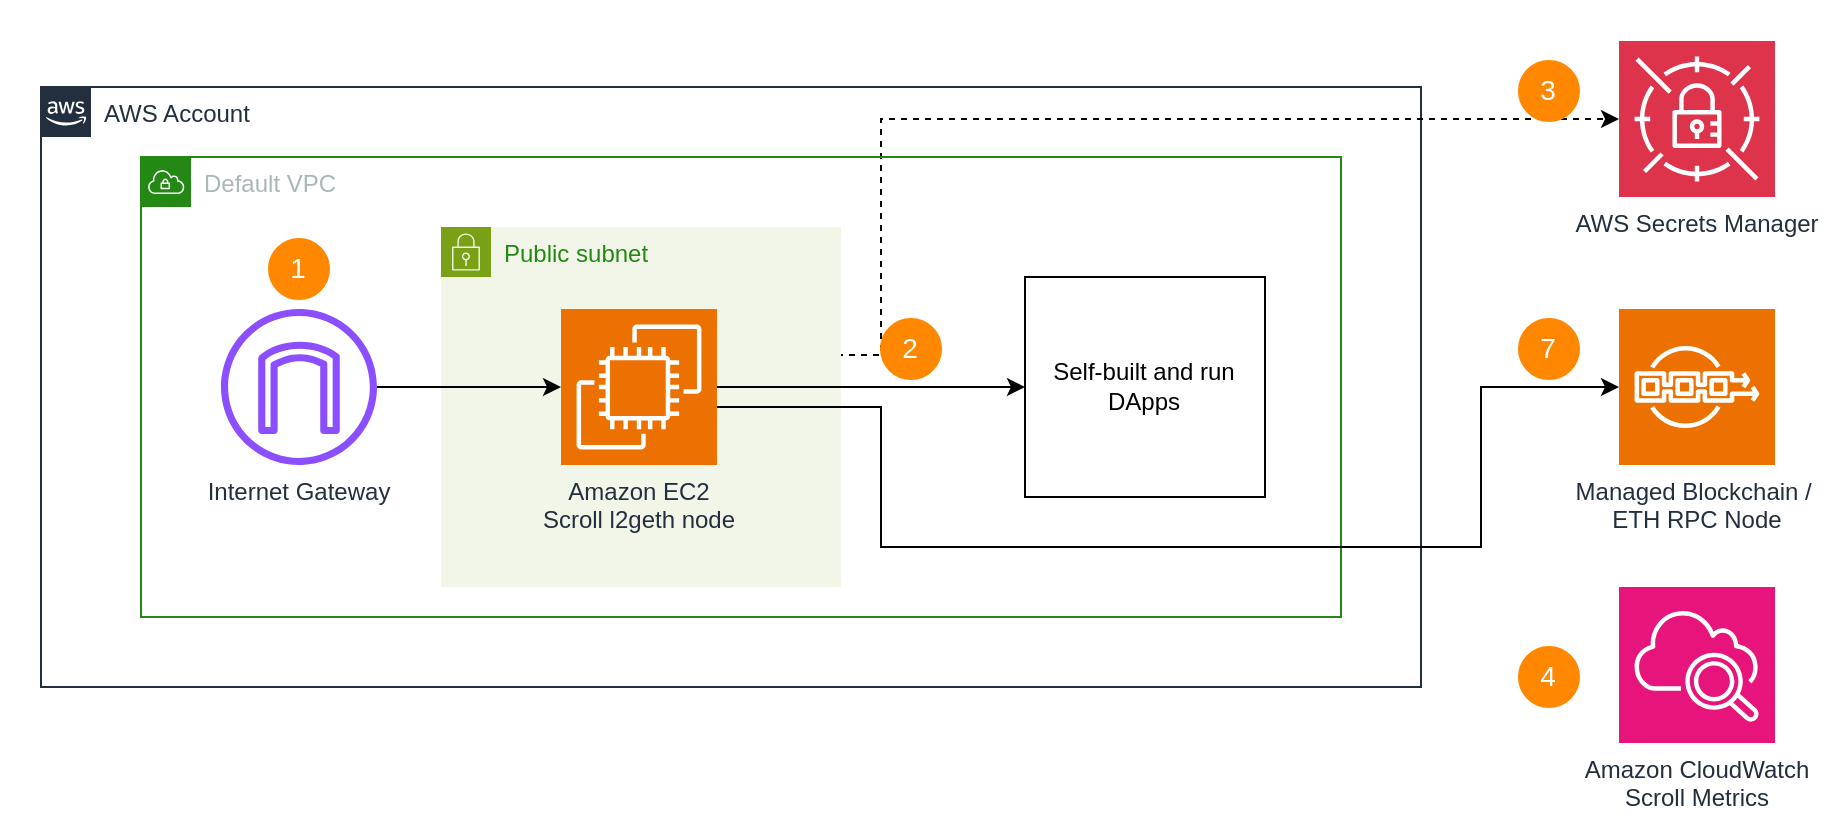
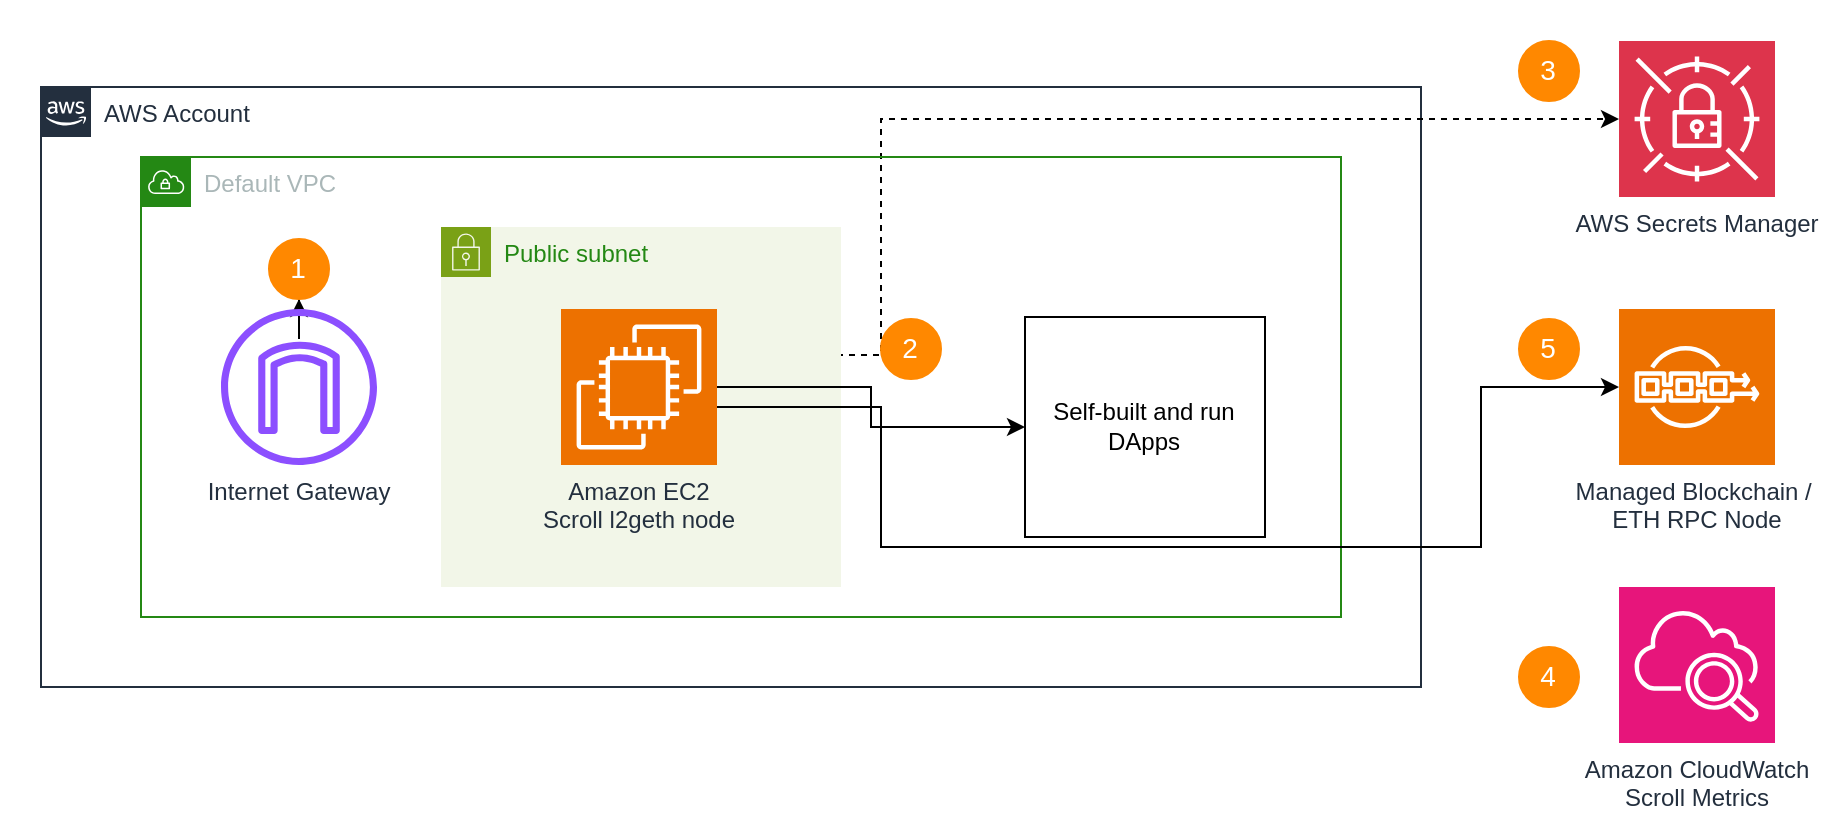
  <mxCell id="0" />
  <mxCell id="1" parent="0" />
  <mxCell id="2" value="AWS Account" style="points=[[0,0],[0.25,0],[0.5,0],[0.75,0],[1,0],[1,0.25],[1,0.5],[1,0.75],[1,1],[0.75,1],[0.5,1],[0.25,1],[0,1],[0,0.75],[0,0.5],[0,0.25]];outlineConnect=0;gradientColor=none;html=1;whiteSpace=wrap;fontSize=12;fontStyle=0;container=1;pointerEvents=0;collapsible=0;recursiveResize=0;shape=mxgraph.aws4.group;grIcon=mxgraph.aws4.group_aws_cloud_alt;strokeColor=#232F3E;fillColor=none;verticalAlign=top;align=left;spacingLeft=30;fontColor=#232F3E;dashed=0;" vertex="1" parent="1"><mxGeometry x="20" y="43" width="690" height="300" as="geometry" /></mxCell>
  <mxCell id="3" style="edgeStyle=orthogonalEdgeStyle;rounded=0;orthogonalLoop=1;jettySize=auto;html=1;entryX=0;entryY=0.5;entryDx=0;entryDy=0;entryPerimeter=0;dashed=1;" edge="1" parent="2" target="16"><mxGeometry relative="1" as="geometry"><mxPoint x="338" y="134" as="sourcePoint" /><mxPoint x="810" y="10" as="targetPoint" /><Array as="points"><mxPoint x="420" y="134" /><mxPoint x="420" y="16" /></Array></mxGeometry></mxCell>
  <mxCell id="4" value="Public subnet" style="points=[[0,0],[0.25,0],[0.5,0],[0.75,0],[1,0],[1,0.25],[1,0.5],[1,0.75],[1,1],[0.75,1],[0.5,1],[0.25,1],[0,1],[0,0.75],[0,0.5],[0,0.25]];outlineConnect=0;gradientColor=none;html=1;whiteSpace=wrap;fontSize=12;fontStyle=0;container=1;pointerEvents=0;collapsible=0;recursiveResize=0;shape=mxgraph.aws4.group;grIcon=mxgraph.aws4.group_security_group;grStroke=0;strokeColor=#7AA116;fillColor=#F2F6E8;verticalAlign=top;align=left;spacingLeft=30;fontColor=#248814;dashed=0;" vertex="1" parent="2"><mxGeometry x="200" y="70" width="200" height="180" as="geometry" /></mxCell>
  <mxCell id="5" value="Amazon EC2&lt;br&gt;Scroll l2geth node" style="sketch=0;points=[[0,0,0],[0.25,0,0],[0.5,0,0],[0.75,0,0],[1,0,0],[0,1,0],[0.25,1,0],[0.5,1,0],[0.75,1,0],[1,1,0],[0,0.25,0],[0,0.5,0],[0,0.75,0],[1,0.25,0],[1,0.5,0],[1,0.75,0]];outlineConnect=0;fontColor=#232F3E;fillColor=#ED7100;strokeColor=#ffffff;dashed=0;verticalLabelPosition=bottom;verticalAlign=top;align=center;html=1;fontSize=12;fontStyle=0;aspect=fixed;shape=mxgraph.aws4.resourceIcon;resIcon=mxgraph.aws4.ec2;" vertex="1" parent="4"><mxGeometry x="60" y="41" width="78" height="78" as="geometry" /></mxCell>
- <mxCell id="6" style="edgeStyle=orthogonalEdgeStyle;rounded=0;orthogonalLoop=1;jettySize=auto;html=1;" edge="1" parent="2" source="7" target="5"><mxGeometry relative="1" as="geometry" /></mxCell>
+ <mxCell id="6" style="edgeStyle=orthogonalEdgeStyle;rounded=0;orthogonalLoop=1;jettySize=auto;html=1;" edge="1" parent="2" source="7" target="10"><mxGeometry relative="1" as="geometry" /></mxCell>
  <mxCell id="7" value="Internet Gateway" style="sketch=0;outlineConnect=0;fontColor=#232F3E;gradientColor=none;fillColor=#8C4FFF;strokeColor=none;dashed=0;verticalLabelPosition=bottom;verticalAlign=top;align=center;html=1;fontSize=12;fontStyle=0;aspect=fixed;pointerEvents=1;shape=mxgraph.aws4.internet_gateway;" vertex="1" parent="2"><mxGeometry x="90" y="111" width="78" height="78" as="geometry" /></mxCell>
- <mxCell id="8" value="Self-built and run DApps" style="rounded=0;whiteSpace=wrap;html=1;" vertex="1" parent="2"><mxGeometry x="492" y="95" width="120" height="110" as="geometry" /></mxCell>
+ <mxCell id="8" value="Self-built and run DApps" style="rounded=0;whiteSpace=wrap;html=1;" vertex="1" parent="2"><mxGeometry x="492" y="115" width="120" height="110" as="geometry" /></mxCell>
  <mxCell id="9" style="edgeStyle=orthogonalEdgeStyle;rounded=0;orthogonalLoop=1;jettySize=auto;html=1;entryX=0;entryY=0.5;entryDx=0;entryDy=0;" edge="1" parent="2" source="5" target="8"><mxGeometry relative="1" as="geometry" /></mxCell>
  <mxCell id="10" value="&lt;font style=&quot;font-size: 14px;&quot; color=&quot;#ffffff&quot;&gt;1&lt;/font&gt;" style="ellipse;whiteSpace=wrap;html=1;strokeColor=#FF8800;fillColor=#FF8800;" vertex="1" parent="2"><mxGeometry x="114" y="76" width="30" height="30" as="geometry" /></mxCell>
  <mxCell id="11" value="&lt;font style=&quot;font-size: 14px;&quot; color=&quot;#ffffff&quot;&gt;2&lt;/font&gt;" style="ellipse;whiteSpace=wrap;html=1;strokeColor=#FF8800;fillColor=#FF8800;" vertex="1" parent="2"><mxGeometry x="420" y="116" width="30" height="30" as="geometry" /></mxCell>
  <mxCell id="12" value="Default VPC" style="points=[[0,0],[0.25,0],[0.5,0],[0.75,0],[1,0],[1,0.25],[1,0.5],[1,0.75],[1,1],[0.75,1],[0.5,1],[0.25,1],[0,1],[0,0.75],[0,0.5],[0,0.25]];outlineConnect=0;gradientColor=none;html=1;whiteSpace=wrap;fontSize=12;fontStyle=0;container=0;pointerEvents=0;collapsible=0;recursiveResize=0;shape=mxgraph.aws4.group;grIcon=mxgraph.aws4.group_vpc;strokeColor=#248814;fillColor=none;verticalAlign=top;align=left;spacingLeft=30;fontColor=#AAB7B8;dashed=0;" vertex="1" parent="2"><mxGeometry x="50" y="35" width="600" height="230" as="geometry" /></mxCell>
  <mxCell id="13" value="Managed Blockchain /&amp;nbsp;&lt;br&gt;ETH RPC Node" style="sketch=0;points=[[0,0,0],[0.25,0,0],[0.5,0,0],[0.75,0,0],[1,0,0],[0,1,0],[0.25,1,0],[0.5,1,0],[0.75,1,0],[1,1,0],[0,0.25,0],[0,0.5,0],[0,0.75,0],[1,0.25,0],[1,0.5,0],[1,0.75,0]];outlineConnect=0;fontColor=#232F3E;fillColor=#ED7100;strokeColor=#ffffff;dashed=0;verticalLabelPosition=bottom;verticalAlign=top;align=center;html=1;fontSize=12;fontStyle=0;aspect=fixed;shape=mxgraph.aws4.resourceIcon;resIcon=mxgraph.aws4.managed_blockchain;" vertex="1" parent="1"><mxGeometry x="809" y="154" width="78" height="78" as="geometry" /></mxCell>
  <mxCell id="14" style="edgeStyle=orthogonalEdgeStyle;rounded=0;orthogonalLoop=1;jettySize=auto;html=1;entryX=0;entryY=0.5;entryDx=0;entryDy=0;entryPerimeter=0;" edge="1" parent="1" source="5" target="13"><mxGeometry relative="1" as="geometry"><Array as="points"><mxPoint x="440" y="203" /><mxPoint x="440" y="273" /><mxPoint x="740" y="273" /><mxPoint x="740" y="193" /></Array></mxGeometry></mxCell>
  <mxCell id="15" value="Amazon CloudWatch&lt;br&gt;Scroll Metrics" style="sketch=0;points=[[0,0,0],[0.25,0,0],[0.5,0,0],[0.75,0,0],[1,0,0],[0,1,0],[0.25,1,0],[0.5,1,0],[0.75,1,0],[1,1,0],[0,0.25,0],[0,0.5,0],[0,0.75,0],[1,0.25,0],[1,0.5,0],[1,0.75,0]];points=[[0,0,0],[0.25,0,0],[0.5,0,0],[0.75,0,0],[1,0,0],[0,1,0],[0.25,1,0],[0.5,1,0],[0.75,1,0],[1,1,0],[0,0.25,0],[0,0.5,0],[0,0.75,0],[1,0.25,0],[1,0.5,0],[1,0.75,0]];outlineConnect=0;fontColor=#232F3E;fillColor=#E7157B;strokeColor=#ffffff;dashed=0;verticalLabelPosition=bottom;verticalAlign=top;align=center;html=1;fontSize=12;fontStyle=0;aspect=fixed;shape=mxgraph.aws4.resourceIcon;resIcon=mxgraph.aws4.cloudwatch_2;" vertex="1" parent="1"><mxGeometry x="809" y="293" width="78" height="78" as="geometry" /></mxCell>
  <mxCell id="16" value="AWS Secrets Manager" style="sketch=0;points=[[0,0,0],[0.25,0,0],[0.5,0,0],[0.75,0,0],[1,0,0],[0,1,0],[0.25,1,0],[0.5,1,0],[0.75,1,0],[1,1,0],[0,0.25,0],[0,0.5,0],[0,0.75,0],[1,0.25,0],[1,0.5,0],[1,0.75,0]];outlineConnect=0;fontColor=#232F3E;fillColor=#DD344C;strokeColor=#ffffff;dashed=0;verticalLabelPosition=bottom;verticalAlign=top;align=center;html=1;fontSize=12;fontStyle=0;aspect=fixed;shape=mxgraph.aws4.resourceIcon;resIcon=mxgraph.aws4.secrets_manager;" vertex="1" parent="1"><mxGeometry x="809" y="20" width="78" height="78" as="geometry" /></mxCell>
- <mxCell id="17" value="&lt;font style=&quot;font-size: 14px;&quot; color=&quot;#ffffff&quot;&gt;3&lt;/font&gt;" style="ellipse;whiteSpace=wrap;html=1;strokeColor=#FF8800;fillColor=#FF8800;" vertex="1" parent="1"><mxGeometry x="759" y="30" width="30" height="30" as="geometry" /></mxCell>
+ <mxCell id="17" value="&lt;font style=&quot;font-size: 14px;&quot; color=&quot;#ffffff&quot;&gt;3&lt;/font&gt;" style="ellipse;whiteSpace=wrap;html=1;strokeColor=#FF8800;fillColor=#FF8800;" vertex="1" parent="1"><mxGeometry x="759" y="20" width="30" height="30" as="geometry" /></mxCell>
  <mxCell id="18" value="&lt;font style=&quot;font-size: 14px;&quot; color=&quot;#ffffff&quot;&gt;4&lt;/font&gt;" style="ellipse;whiteSpace=wrap;html=1;strokeColor=#FF8800;fillColor=#FF8800;" vertex="1" parent="1"><mxGeometry x="759" y="323" width="30" height="30" as="geometry" /></mxCell>
- <mxCell id="19" value="&lt;font style=&quot;font-size: 14px;&quot; color=&quot;#ffffff&quot;&gt;7&lt;/font&gt;" style="ellipse;whiteSpace=wrap;html=1;strokeColor=#FF8800;fillColor=#FF8800;" vertex="1" parent="1"><mxGeometry x="759" y="159" width="30" height="30" as="geometry" /></mxCell>
+ <mxCell id="19" value="&lt;font style=&quot;font-size: 14px;&quot; color=&quot;#ffffff&quot;&gt;5&lt;/font&gt;" style="ellipse;whiteSpace=wrap;html=1;strokeColor=#FF8800;fillColor=#FF8800;" vertex="1" parent="1"><mxGeometry x="759" y="159" width="30" height="30" as="geometry" /></mxCell>
